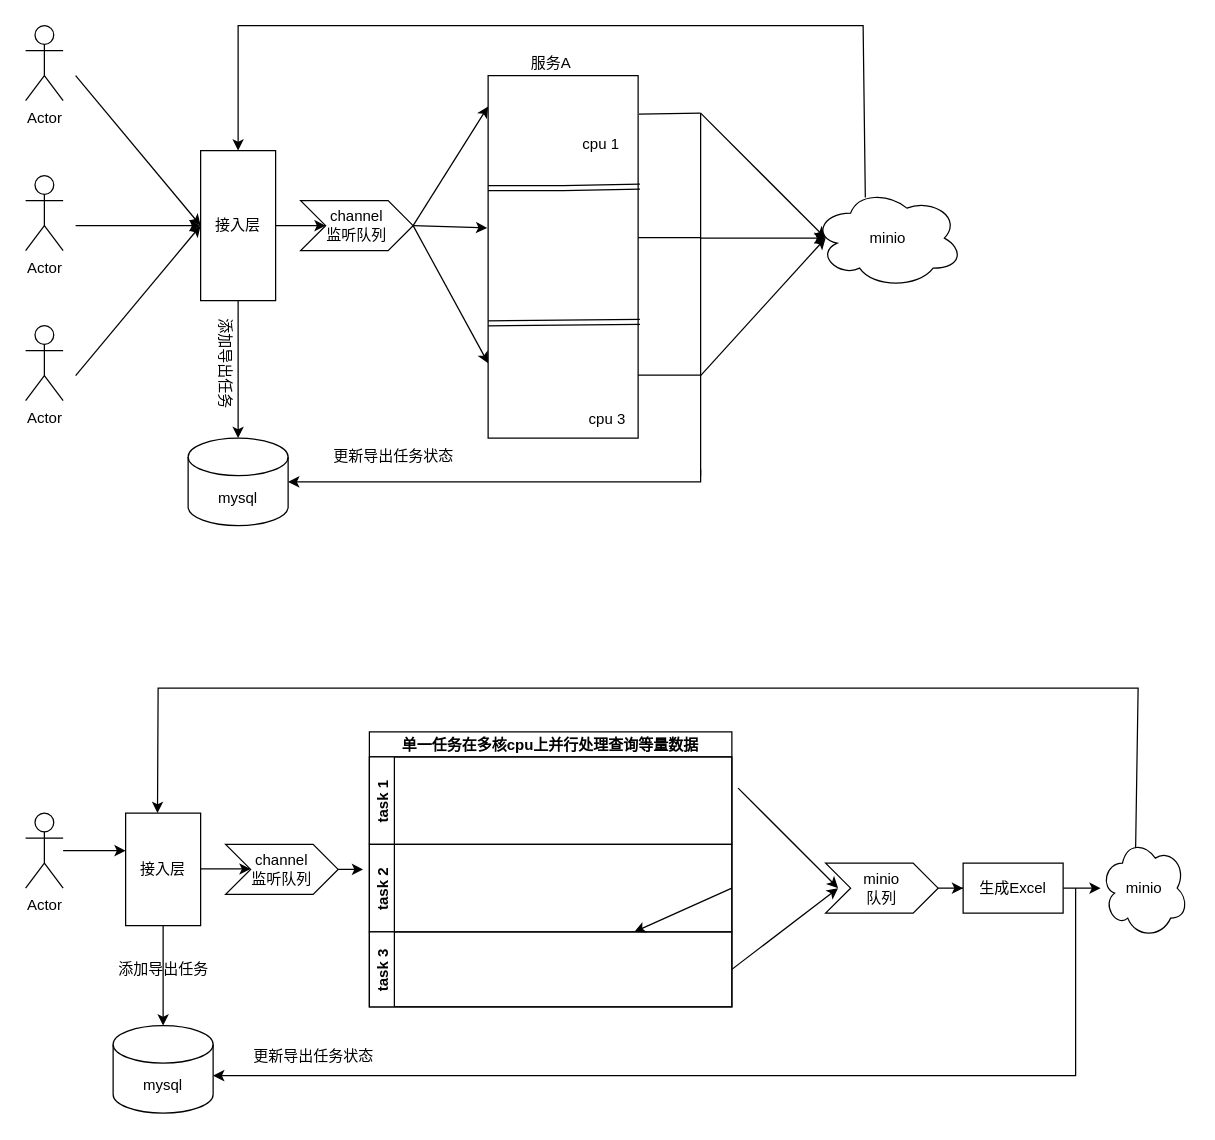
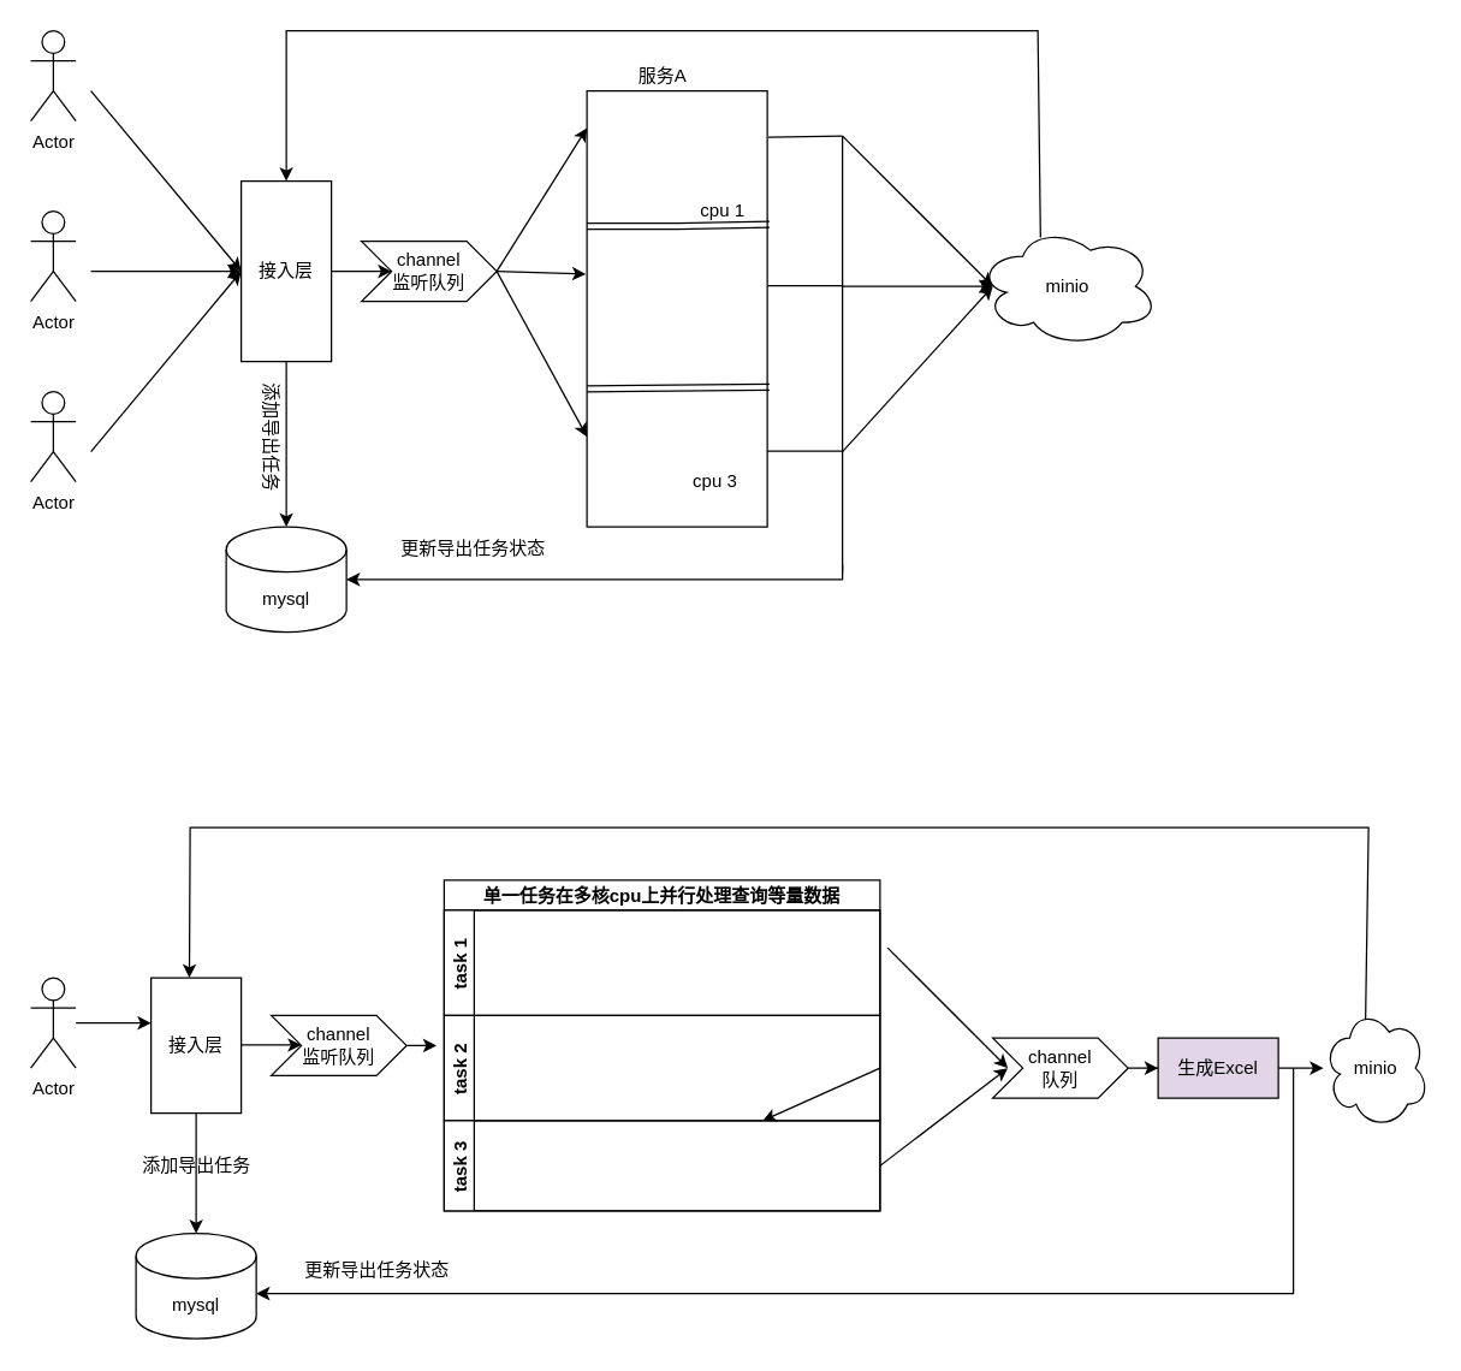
  <mxCell id="0" />
  <mxCell id="1" parent="0" />
  <mxCell id="2" value="Actor" style="shape=umlActor;verticalLabelPosition=bottom;verticalAlign=top;html=1;outlineConnect=0;" vertex="1" parent="1"><mxGeometry x="20" y="20" width="30" height="60" as="geometry" /></mxCell>
  <mxCell id="3" value="Actor" style="shape=umlActor;verticalLabelPosition=bottom;verticalAlign=top;html=1;outlineConnect=0;" vertex="1" parent="1"><mxGeometry x="20" y="140" width="30" height="60" as="geometry" /></mxCell>
  <mxCell id="4" value="Actor" style="shape=umlActor;verticalLabelPosition=bottom;verticalAlign=top;html=1;outlineConnect=0;" vertex="1" parent="1"><mxGeometry x="20" y="260" width="30" height="60" as="geometry" /></mxCell>
  <mxCell id="5" value="" style="endArrow=classic;html=1;rounded=0;" edge="1" parent="1"><mxGeometry width="50" height="50" relative="1" as="geometry"><mxPoint x="60" y="60" as="sourcePoint" /><mxPoint x="160" y="180" as="targetPoint" /></mxGeometry></mxCell>
  <mxCell id="6" value="" style="endArrow=classic;html=1;rounded=0;" edge="1" parent="1"><mxGeometry width="50" height="50" relative="1" as="geometry"><mxPoint x="60" y="180" as="sourcePoint" /><mxPoint x="160" y="180" as="targetPoint" /></mxGeometry></mxCell>
  <mxCell id="7" value="" style="endArrow=classic;html=1;rounded=0;" edge="1" parent="1"><mxGeometry width="50" height="50" relative="1" as="geometry"><mxPoint x="60" y="300" as="sourcePoint" /><mxPoint x="160" y="180" as="targetPoint" /></mxGeometry></mxCell>
  <mxCell id="8" value="接入层" style="rounded=0;whiteSpace=wrap;html=1;direction=south;" vertex="1" parent="1"><mxGeometry x="160" y="120" width="60" height="120" as="geometry" /></mxCell>
  <mxCell id="9" value="" style="endArrow=classic;html=1;rounded=0;exitX=1;exitY=0.5;exitDx=0;exitDy=0;" edge="1" parent="1" source="8" target="10"><mxGeometry width="50" height="50" relative="1" as="geometry"><mxPoint x="300" y="430" as="sourcePoint" /><mxPoint x="190" y="420" as="targetPoint" /></mxGeometry></mxCell>
  <mxCell id="10" value="mysql" style="shape=cylinder3;whiteSpace=wrap;html=1;boundedLbl=1;backgroundOutline=1;size=15;" vertex="1" parent="1"><mxGeometry x="150" y="350" width="80" height="70" as="geometry" /></mxCell>
  <mxCell id="11" value="" style="rounded=0;whiteSpace=wrap;html=1;" vertex="1" parent="1"><mxGeometry x="390" y="60" width="120" height="290" as="geometry" /></mxCell>
  <mxCell id="12" value="" style="endArrow=classic;html=1;rounded=0;entryX=1;entryY=0.5;entryDx=0;entryDy=0;entryPerimeter=0;" edge="1" parent="1" target="10"><mxGeometry width="50" height="50" relative="1" as="geometry"><mxPoint x="560" y="375" as="sourcePoint" /><mxPoint x="230" y="415" as="targetPoint" /><Array as="points"><mxPoint x="560" y="385" /></Array></mxGeometry></mxCell>
  <mxCell id="13" value="" style="endArrow=none;html=1;rounded=0;exitX=1.006;exitY=0.106;exitDx=0;exitDy=0;exitPerimeter=0;" edge="1" parent="1" source="11"><mxGeometry width="50" height="50" relative="1" as="geometry"><mxPoint x="570" y="420" as="sourcePoint" /><mxPoint x="560" y="90" as="targetPoint" /></mxGeometry></mxCell>
  <mxCell id="14" value="" style="endArrow=none;html=1;rounded=0;exitX=1;exitY=0.5;exitDx=0;exitDy=0;" edge="1" parent="1"><mxGeometry width="50" height="50" relative="1" as="geometry"><mxPoint x="510" y="189.5" as="sourcePoint" /><mxPoint x="560" y="189.5" as="targetPoint" /></mxGeometry></mxCell>
  <mxCell id="15" value="" style="endArrow=none;html=1;rounded=0;exitX=1;exitY=0.5;exitDx=0;exitDy=0;" edge="1" parent="1"><mxGeometry width="50" height="50" relative="1" as="geometry"><mxPoint x="510" y="299.5" as="sourcePoint" /><mxPoint x="560" y="299.5" as="targetPoint" /></mxGeometry></mxCell>
  <mxCell id="16" value="" style="endArrow=none;html=1;rounded=0;" edge="1" parent="1"><mxGeometry width="50" height="50" relative="1" as="geometry"><mxPoint x="560" y="380" as="sourcePoint" /><mxPoint x="560" y="90" as="targetPoint" /></mxGeometry></mxCell>
  <mxCell id="17" value="" style="endArrow=classic;html=1;rounded=0;" edge="1" parent="1"><mxGeometry width="50" height="50" relative="1" as="geometry"><mxPoint x="560" y="90" as="sourcePoint" /><mxPoint x="660" y="190" as="targetPoint" /></mxGeometry></mxCell>
  <mxCell id="18" value="" style="endArrow=classic;html=1;rounded=0;" edge="1" parent="1"><mxGeometry width="50" height="50" relative="1" as="geometry"><mxPoint x="560" y="190" as="sourcePoint" /><mxPoint x="660" y="190" as="targetPoint" /></mxGeometry></mxCell>
  <mxCell id="19" value="" style="endArrow=classic;html=1;rounded=0;" edge="1" parent="1"><mxGeometry width="50" height="50" relative="1" as="geometry"><mxPoint x="560" y="300" as="sourcePoint" /><mxPoint x="660" y="190" as="targetPoint" /></mxGeometry></mxCell>
  <mxCell id="20" value="" style="endArrow=classic;html=1;rounded=0;exitX=0.348;exitY=0.094;exitDx=0;exitDy=0;exitPerimeter=0;entryX=0;entryY=0.5;entryDx=0;entryDy=0;" edge="1" parent="1" source="26" target="8"><mxGeometry width="50" height="50" relative="1" as="geometry"><mxPoint x="790" y="150" as="sourcePoint" /><mxPoint x="170" y="20" as="targetPoint" /><Array as="points"><mxPoint x="690" y="20" /><mxPoint x="190" y="20" /></Array></mxGeometry></mxCell>
  <mxCell id="21" value="" style="endArrow=classic;html=1;rounded=0;entryX=0;entryY=0.5;entryDx=0;entryDy=0;" edge="1" parent="1" target="22"><mxGeometry width="50" height="50" relative="1" as="geometry"><mxPoint x="220" y="180" as="sourcePoint" /><mxPoint x="250" y="180" as="targetPoint" /></mxGeometry></mxCell>
  <mxCell id="22" value="channel&lt;br&gt;监听队列" style="shape=step;perimeter=stepPerimeter;whiteSpace=wrap;html=1;fixedSize=1;" vertex="1" parent="1"><mxGeometry x="240" y="160" width="90" height="40" as="geometry" /></mxCell>
  <mxCell id="23" value="" style="endArrow=classic;html=1;rounded=0;entryX=0;entryY=0.085;entryDx=0;entryDy=0;exitX=1;exitY=0.5;exitDx=0;exitDy=0;entryPerimeter=0;" edge="1" parent="1" source="22" target="11"><mxGeometry width="50" height="50" relative="1" as="geometry"><mxPoint x="300" y="430" as="sourcePoint" /><mxPoint x="350" y="380" as="targetPoint" /><Array as="points" /></mxGeometry></mxCell>
  <mxCell id="24" value="" style="endArrow=classic;html=1;rounded=0;exitX=1;exitY=0.5;exitDx=0;exitDy=0;entryX=-0.006;entryY=0.42;entryDx=0;entryDy=0;entryPerimeter=0;" edge="1" parent="1" source="22" target="11"><mxGeometry width="50" height="50" relative="1" as="geometry"><mxPoint x="300" y="430" as="sourcePoint" /><mxPoint x="390" y="190" as="targetPoint" /></mxGeometry></mxCell>
  <mxCell id="25" value="" style="endArrow=classic;html=1;rounded=0;exitX=1;exitY=0.5;exitDx=0;exitDy=0;entryX=0;entryY=0.5;entryDx=0;entryDy=0;" edge="1" parent="1" source="22"><mxGeometry width="50" height="50" relative="1" as="geometry"><mxPoint x="300" y="430" as="sourcePoint" /><mxPoint x="390" y="290" as="targetPoint" /></mxGeometry></mxCell>
  <mxCell id="26" value="minio" style="ellipse;shape=cloud;whiteSpace=wrap;html=1;" vertex="1" parent="1"><mxGeometry x="650" y="150" width="120" height="80" as="geometry" /></mxCell>
  <mxCell id="27" value="" style="shape=link;html=1;rounded=0;entryX=1.012;entryY=0.272;entryDx=0;entryDy=0;entryPerimeter=0;" edge="1" parent="1"><mxGeometry width="100" relative="1" as="geometry"><mxPoint x="390" y="150" as="sourcePoint" /><mxPoint x="511.44" y="148.88" as="targetPoint" /><Array as="points"><mxPoint x="450" y="150" /></Array></mxGeometry></mxCell>
  <mxCell id="28" value="" style="shape=link;html=1;rounded=0;entryX=1.012;entryY=0.272;entryDx=0;entryDy=0;entryPerimeter=0;" edge="1" parent="1"><mxGeometry width="100" relative="1" as="geometry"><mxPoint x="390" y="258.12" as="sourcePoint" /><mxPoint x="511.44" y="257" as="targetPoint" /></mxGeometry></mxCell>
  <mxCell id="29" value="服务A" style="text;html=1;resizable=0;autosize=1;align=center;verticalAlign=middle;points=[];fillColor=none;strokeColor=none;rounded=0;" vertex="1" parent="1"><mxGeometry x="410" y="35" width="60" height="30" as="geometry" /></mxCell>
- <mxCell id="30" value="cpu 1" style="text;html=1;resizable=0;autosize=1;align=center;verticalAlign=middle;points=[];fillColor=none;strokeColor=none;rounded=0;" vertex="1" parent="1"><mxGeometry x="455" y="100" width="50" height="30" as="geometry" /></mxCell>
- <mxCell id="31" value="cpu 3" style="text;html=1;resizable=0;autosize=1;align=center;verticalAlign=middle;points=[];fillColor=none;strokeColor=none;rounded=0;" vertex="1" parent="1"><mxGeometry x="460" y="320" width="50" height="30" as="geometry" /></mxCell>
+ <mxCell id="30" value="cpu 1" style="text;html=1;resizable=0;autosize=1;align=center;verticalAlign=middle;points=[];fillColor=none;strokeColor=none;rounded=0;" vertex="1" parent="1"><mxGeometry x="455" y="125" width="50" height="30" as="geometry" /></mxCell>
+ <mxCell id="31" value="cpu 3" style="text;html=1;resizable=0;autosize=1;align=center;verticalAlign=middle;points=[];fillColor=none;strokeColor=none;rounded=0;" vertex="1" parent="1"><mxGeometry x="450" y="305" width="50" height="30" as="geometry" /></mxCell>
  <mxCell id="32" value="更新导出任务状态" style="text;html=1;resizable=0;autosize=1;align=center;verticalAlign=middle;points=[];fillColor=none;strokeColor=none;rounded=0;" vertex="1" parent="1"><mxGeometry x="254" y="350" width="120" height="30" as="geometry" /></mxCell>
  <mxCell id="33" value="添加导出任务" style="text;html=1;resizable=0;autosize=1;align=center;verticalAlign=middle;points=[];fillColor=none;strokeColor=none;rounded=0;rotation=90;" vertex="1" parent="1"><mxGeometry x="130" y="275" width="100" height="30" as="geometry" /></mxCell>
  <mxCell id="34" value="Actor" style="shape=umlActor;verticalLabelPosition=bottom;verticalAlign=top;html=1;outlineConnect=0;" vertex="1" parent="1"><mxGeometry x="20" y="650" width="30" height="60" as="geometry" /></mxCell>
  <mxCell id="35" value="" style="endArrow=classic;html=1;rounded=0;" edge="1" parent="1" source="34"><mxGeometry width="50" height="50" relative="1" as="geometry"><mxPoint x="450" y="930" as="sourcePoint" /><mxPoint x="100" y="680" as="targetPoint" /></mxGeometry></mxCell>
  <mxCell id="36" value="接入层" style="rounded=0;whiteSpace=wrap;html=1;direction=south;" vertex="1" parent="1"><mxGeometry x="100" y="650" width="60" height="90" as="geometry" /></mxCell>
  <mxCell id="37" value="mysql" style="shape=cylinder3;whiteSpace=wrap;html=1;boundedLbl=1;backgroundOutline=1;size=15;" vertex="1" parent="1"><mxGeometry x="90" y="820" width="80" height="70" as="geometry" /></mxCell>
  <mxCell id="38" value="添加导出任务" style="text;html=1;resizable=0;autosize=1;align=center;verticalAlign=middle;points=[];fillColor=none;strokeColor=none;rounded=0;rotation=0;" vertex="1" parent="1"><mxGeometry x="80" y="760" width="100" height="30" as="geometry" /></mxCell>
  <mxCell id="39" value="" style="endArrow=classic;html=1;rounded=0;exitX=1;exitY=0.5;exitDx=0;exitDy=0;" edge="1" parent="1"><mxGeometry width="50" height="50" relative="1" as="geometry"><mxPoint x="130" y="740" as="sourcePoint" /><mxPoint x="130" y="820" as="targetPoint" /></mxGeometry></mxCell>
  <mxCell id="40" value="channel&lt;br&gt;监听队列" style="shape=step;perimeter=stepPerimeter;whiteSpace=wrap;html=1;fixedSize=1;" vertex="1" parent="1"><mxGeometry x="180" y="675" width="90" height="40" as="geometry" /></mxCell>
  <mxCell id="41" value="" style="endArrow=classic;html=1;rounded=0;entryX=0;entryY=0.5;entryDx=0;entryDy=0;" edge="1" parent="1"><mxGeometry width="50" height="50" relative="1" as="geometry"><mxPoint x="160" y="694.63" as="sourcePoint" /><mxPoint x="200" y="694.63" as="targetPoint" /></mxGeometry></mxCell>
  <mxCell id="42" value="单一任务在多核cpu上并行处理查询等量数据" style="swimlane;childLayout=stackLayout;resizeParent=1;resizeParentMax=0;horizontal=1;startSize=20;horizontalStack=0;" vertex="1" parent="1"><mxGeometry x="295" y="585" width="290" height="220" as="geometry" /></mxCell>
  <mxCell id="43" value="task 1" style="swimlane;startSize=20;horizontal=0;" vertex="1" parent="42"><mxGeometry y="20" width="290" height="70" as="geometry" /></mxCell>
  <mxCell id="44" value="task 2" style="swimlane;startSize=20;horizontal=0;" vertex="1" parent="42"><mxGeometry y="90" width="290" height="70" as="geometry" /></mxCell>
  <mxCell id="45" value="task 3" style="swimlane;startSize=20;horizontal=0;" vertex="1" parent="42"><mxGeometry y="160" width="290" height="60" as="geometry" /></mxCell>
  <mxCell id="46" value="" style="endArrow=classic;html=1;rounded=0;exitX=1;exitY=0.5;exitDx=0;exitDy=0;" edge="1" parent="1" source="40"><mxGeometry width="50" height="50" relative="1" as="geometry"><mxPoint x="450" y="810" as="sourcePoint" /><mxPoint x="290" y="695" as="targetPoint" /></mxGeometry></mxCell>
  <mxCell id="47" value="" style="endArrow=classic;html=1;rounded=0;" edge="1" parent="1"><mxGeometry width="50" height="50" relative="1" as="geometry"><mxPoint x="590" y="630" as="sourcePoint" /><mxPoint x="670" y="710" as="targetPoint" /></mxGeometry></mxCell>
  <mxCell id="48" value="" style="endArrow=classic;html=1;rounded=0;exitX=1;exitY=0.5;exitDx=0;exitDy=0;" edge="1" parent="1" source="44" target="45"><mxGeometry width="50" height="50" relative="1" as="geometry"><mxPoint x="590" y="710" as="sourcePoint" /><mxPoint x="650" y="710" as="targetPoint" /></mxGeometry></mxCell>
  <mxCell id="49" value="" style="endArrow=classic;html=1;rounded=0;exitX=1;exitY=0.5;exitDx=0;exitDy=0;" edge="1" parent="1" source="45"><mxGeometry width="50" height="50" relative="1" as="geometry"><mxPoint x="600" y="720" as="sourcePoint" /><mxPoint x="670" y="710" as="targetPoint" /></mxGeometry></mxCell>
  <mxCell id="50" value="" style="edgeStyle=orthogonalEdgeStyle;rounded=0;orthogonalLoop=1;jettySize=auto;html=1;" edge="1" parent="1" source="51" target="53"><mxGeometry relative="1" as="geometry" /></mxCell>
- <mxCell id="51" value="minio&lt;br&gt;队列" style="shape=step;perimeter=stepPerimeter;whiteSpace=wrap;html=1;fixedSize=1;" vertex="1" parent="1"><mxGeometry x="660" y="690" width="90" height="40" as="geometry" /></mxCell>
+ <mxCell id="51" value="channel&lt;br&gt;队列" style="shape=step;perimeter=stepPerimeter;whiteSpace=wrap;html=1;fixedSize=1;" vertex="1" parent="1"><mxGeometry x="660" y="690" width="90" height="40" as="geometry" /></mxCell>
  <mxCell id="52" value="" style="edgeStyle=orthogonalEdgeStyle;rounded=0;orthogonalLoop=1;jettySize=auto;html=1;" edge="1" parent="1" source="53" target="54"><mxGeometry relative="1" as="geometry" /></mxCell>
- <mxCell id="53" value="生成Excel" style="whiteSpace=wrap;html=1;" vertex="1" parent="1"><mxGeometry x="770" y="690" width="80" height="40" as="geometry" /></mxCell>
+ <mxCell id="53" value="生成Excel" style="whiteSpace=wrap;html=1;fillColor=#e1d5e7;" vertex="1" parent="1"><mxGeometry x="770" y="690" width="80" height="40" as="geometry" /></mxCell>
  <mxCell id="54" value="minio" style="ellipse;shape=cloud;whiteSpace=wrap;html=1;" vertex="1" parent="1"><mxGeometry x="880" y="670" width="70" height="80" as="geometry" /></mxCell>
  <mxCell id="55" value="" style="endArrow=classic;html=1;rounded=0;exitX=0.4;exitY=0.1;exitDx=0;exitDy=0;exitPerimeter=0;entryX=-0.001;entryY=0.575;entryDx=0;entryDy=0;entryPerimeter=0;" edge="1" parent="1" source="54" target="36"><mxGeometry width="50" height="50" relative="1" as="geometry"><mxPoint x="450" y="810" as="sourcePoint" /><mxPoint x="500" y="760" as="targetPoint" /><Array as="points"><mxPoint x="910" y="550" /><mxPoint x="126" y="550" /></Array></mxGeometry></mxCell>
  <mxCell id="56" value="" style="endArrow=classic;html=1;rounded=0;entryX=1;entryY=0.5;entryDx=0;entryDy=0;entryPerimeter=0;" edge="1" parent="1"><mxGeometry width="50" height="50" relative="1" as="geometry"><mxPoint x="860" y="710" as="sourcePoint" /><mxPoint x="170" y="860" as="targetPoint" /><Array as="points"><mxPoint x="860" y="860" /></Array></mxGeometry></mxCell>
  <mxCell id="57" value="更新导出任务状态" style="text;html=1;resizable=0;autosize=1;align=center;verticalAlign=middle;points=[];fillColor=none;strokeColor=none;rounded=0;" vertex="1" parent="1"><mxGeometry x="190" y="830" width="120" height="30" as="geometry" /></mxCell>
